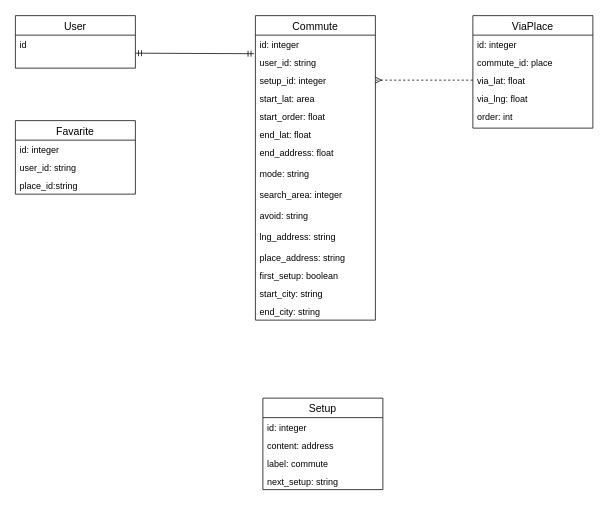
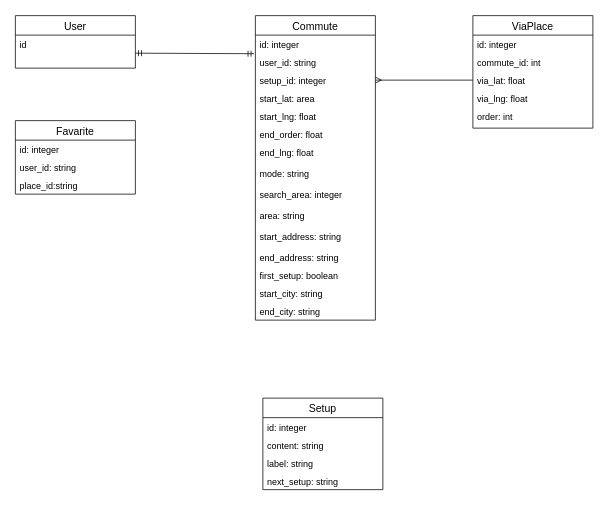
  <mxCell id="0" />
  <mxCell id="1" parent="0" />
  <mxCell id="2" value="User" style="swimlane;fontStyle=0;childLayout=stackLayout;horizontal=1;startSize=26;horizontalStack=0;resizeParent=1;resizeParentMax=0;resizeLast=0;collapsible=1;marginBottom=0;align=center;fontSize=14;" vertex="1" parent="1"><mxGeometry x="20" y="20" width="160" height="70" as="geometry" /></mxCell>
  <mxCell id="3" value="id" style="text;strokeColor=none;fillColor=none;spacingLeft=4;spacingRight=4;overflow=hidden;rotatable=0;points=[[0,0.5],[1,0.5]];portConstraint=eastwest;fontSize=12;" vertex="1" parent="2"><mxGeometry y="26" width="160" height="44" as="geometry" /></mxCell>
  <mxCell id="4" value="Commute" style="swimlane;fontStyle=0;childLayout=stackLayout;horizontal=1;startSize=26;horizontalStack=0;resizeParent=1;resizeParentMax=0;resizeLast=0;collapsible=1;marginBottom=0;align=center;fontSize=14;" vertex="1" parent="1"><mxGeometry x="340" y="20" width="160" height="406" as="geometry" /></mxCell>
  <mxCell id="5" value="id: integer&#10;" style="text;strokeColor=none;fillColor=none;spacingLeft=4;spacingRight=4;overflow=hidden;rotatable=0;points=[[0,0.5],[1,0.5]];portConstraint=eastwest;fontSize=12;" vertex="1" parent="4"><mxGeometry y="26" width="160" height="24" as="geometry" /></mxCell>
  <mxCell id="6" value="user_id: string" style="text;strokeColor=none;fillColor=none;spacingLeft=4;spacingRight=4;overflow=hidden;rotatable=0;points=[[0,0.5],[1,0.5]];portConstraint=eastwest;fontSize=12;" vertex="1" parent="4"><mxGeometry y="50" width="160" height="24" as="geometry" /></mxCell>
  <mxCell id="7" value="setup_id: integer" style="text;strokeColor=none;fillColor=none;spacingLeft=4;spacingRight=4;overflow=hidden;rotatable=0;points=[[0,0.5],[1,0.5]];portConstraint=eastwest;fontSize=12;" vertex="1" parent="4"><mxGeometry y="74" width="160" height="24" as="geometry" /></mxCell>
  <mxCell id="8" value="start_lat: area" style="text;strokeColor=none;fillColor=none;spacingLeft=4;spacingRight=4;overflow=hidden;rotatable=0;points=[[0,0.5],[1,0.5]];portConstraint=eastwest;fontSize=12;" vertex="1" parent="4"><mxGeometry y="98" width="160" height="24" as="geometry" /></mxCell>
- <mxCell id="9" value="start_order: float" style="text;strokeColor=none;fillColor=none;spacingLeft=4;spacingRight=4;overflow=hidden;rotatable=0;points=[[0,0.5],[1,0.5]];portConstraint=eastwest;fontSize=12;" vertex="1" parent="4"><mxGeometry y="122" width="160" height="24" as="geometry" /></mxCell>
- <mxCell id="10" value="end_lat: float" style="text;strokeColor=none;fillColor=none;spacingLeft=4;spacingRight=4;overflow=hidden;rotatable=0;points=[[0,0.5],[1,0.5]];portConstraint=eastwest;fontSize=12;" vertex="1" parent="4"><mxGeometry y="146" width="160" height="24" as="geometry" /></mxCell>
- <mxCell id="11" value="end_address: float" style="text;strokeColor=none;fillColor=none;spacingLeft=4;spacingRight=4;overflow=hidden;rotatable=0;points=[[0,0.5],[1,0.5]];portConstraint=eastwest;fontSize=12;" vertex="1" parent="4"><mxGeometry y="170" width="160" height="28" as="geometry" /></mxCell>
+ <mxCell id="9" value="start_lng: float" style="text;strokeColor=none;fillColor=none;spacingLeft=4;spacingRight=4;overflow=hidden;rotatable=0;points=[[0,0.5],[1,0.5]];portConstraint=eastwest;fontSize=12;" vertex="1" parent="4"><mxGeometry y="122" width="160" height="24" as="geometry" /></mxCell>
+ <mxCell id="10" value="end_order: float" style="text;strokeColor=none;fillColor=none;spacingLeft=4;spacingRight=4;overflow=hidden;rotatable=0;points=[[0,0.5],[1,0.5]];portConstraint=eastwest;fontSize=12;" vertex="1" parent="4"><mxGeometry y="146" width="160" height="24" as="geometry" /></mxCell>
+ <mxCell id="11" value="end_lng: float" style="text;strokeColor=none;fillColor=none;spacingLeft=4;spacingRight=4;overflow=hidden;rotatable=0;points=[[0,0.5],[1,0.5]];portConstraint=eastwest;fontSize=12;" vertex="1" parent="4"><mxGeometry y="170" width="160" height="28" as="geometry" /></mxCell>
  <mxCell id="12" value="mode: string" style="text;strokeColor=none;fillColor=none;spacingLeft=4;spacingRight=4;overflow=hidden;rotatable=0;points=[[0,0.5],[1,0.5]];portConstraint=eastwest;fontSize=12;" vertex="1" parent="4"><mxGeometry y="198" width="160" height="28" as="geometry" /></mxCell>
  <mxCell id="13" value="search_area: integer" style="text;strokeColor=none;fillColor=none;spacingLeft=4;spacingRight=4;overflow=hidden;rotatable=0;points=[[0,0.5],[1,0.5]];portConstraint=eastwest;fontSize=12;" vertex="1" parent="4"><mxGeometry y="226" width="160" height="28" as="geometry" /></mxCell>
- <mxCell id="14" value="avoid: string" style="text;strokeColor=none;fillColor=none;spacingLeft=4;spacingRight=4;overflow=hidden;rotatable=0;points=[[0,0.5],[1,0.5]];portConstraint=eastwest;fontSize=12;" vertex="1" parent="4"><mxGeometry y="254" width="160" height="28" as="geometry" /></mxCell>
- <mxCell id="15" value="lng_address: string" style="text;strokeColor=none;fillColor=none;spacingLeft=4;spacingRight=4;overflow=hidden;rotatable=0;points=[[0,0.5],[1,0.5]];portConstraint=eastwest;fontSize=12;" vertex="1" parent="4"><mxGeometry y="282" width="160" height="28" as="geometry" /></mxCell>
- <mxCell id="16" value="place_address: string" style="text;strokeColor=none;fillColor=none;spacingLeft=4;spacingRight=4;overflow=hidden;rotatable=0;points=[[0,0.5],[1,0.5]];portConstraint=eastwest;fontSize=12;" vertex="1" parent="4"><mxGeometry y="310" width="160" height="24" as="geometry" /></mxCell>
+ <mxCell id="14" value="area: string" style="text;strokeColor=none;fillColor=none;spacingLeft=4;spacingRight=4;overflow=hidden;rotatable=0;points=[[0,0.5],[1,0.5]];portConstraint=eastwest;fontSize=12;" vertex="1" parent="4"><mxGeometry y="254" width="160" height="28" as="geometry" /></mxCell>
+ <mxCell id="15" value="start_address: string" style="text;strokeColor=none;fillColor=none;spacingLeft=4;spacingRight=4;overflow=hidden;rotatable=0;points=[[0,0.5],[1,0.5]];portConstraint=eastwest;fontSize=12;" vertex="1" parent="4"><mxGeometry y="282" width="160" height="28" as="geometry" /></mxCell>
+ <mxCell id="16" value="end_address: string" style="text;strokeColor=none;fillColor=none;spacingLeft=4;spacingRight=4;overflow=hidden;rotatable=0;points=[[0,0.5],[1,0.5]];portConstraint=eastwest;fontSize=12;" vertex="1" parent="4"><mxGeometry y="310" width="160" height="24" as="geometry" /></mxCell>
  <mxCell id="17" value="first_setup: boolean" style="text;strokeColor=none;fillColor=none;spacingLeft=4;spacingRight=4;overflow=hidden;rotatable=0;points=[[0,0.5],[1,0.5]];portConstraint=eastwest;fontSize=12;" vertex="1" parent="4"><mxGeometry y="334" width="160" height="24" as="geometry" /></mxCell>
  <mxCell id="18" value="start_city: string" style="text;strokeColor=none;fillColor=none;spacingLeft=4;spacingRight=4;overflow=hidden;rotatable=0;points=[[0,0.5],[1,0.5]];portConstraint=eastwest;fontSize=12;" vertex="1" parent="4"><mxGeometry y="358" width="160" height="24" as="geometry" /></mxCell>
  <mxCell id="19" value="end_city: string" style="text;strokeColor=none;fillColor=none;spacingLeft=4;spacingRight=4;overflow=hidden;rotatable=0;points=[[0,0.5],[1,0.5]];portConstraint=eastwest;fontSize=12;" vertex="1" parent="4"><mxGeometry y="382" width="160" height="24" as="geometry" /></mxCell>
  <mxCell id="20" value="" style="fontSize=12;html=1;endArrow=ERmandOne;startArrow=ERmandOne;rounded=0;exitX=1.001;exitY=0.547;exitDx=0;exitDy=0;exitPerimeter=0;entryX=-0.011;entryY=1.033;entryDx=0;entryDy=0;entryPerimeter=0;" edge="1" parent="1" source="3" target="5"><mxGeometry width="100" height="100" relative="1" as="geometry"><mxPoint x="170" y="190" as="sourcePoint" /><mxPoint x="290" y="100" as="targetPoint" /></mxGeometry></mxCell>
  <mxCell id="21" value="Favarite" style="swimlane;fontStyle=0;childLayout=stackLayout;horizontal=1;startSize=26;horizontalStack=0;resizeParent=1;resizeParentMax=0;resizeLast=0;collapsible=1;marginBottom=0;align=center;fontSize=14;" vertex="1" parent="1"><mxGeometry x="20" y="160" width="160" height="98" as="geometry" /></mxCell>
  <mxCell id="22" value="id: integer&#10;" style="text;strokeColor=none;fillColor=none;spacingLeft=4;spacingRight=4;overflow=hidden;rotatable=0;points=[[0,0.5],[1,0.5]];portConstraint=eastwest;fontSize=12;" vertex="1" parent="21"><mxGeometry y="26" width="160" height="24" as="geometry" /></mxCell>
  <mxCell id="23" value="user_id: string" style="text;strokeColor=none;fillColor=none;spacingLeft=4;spacingRight=4;overflow=hidden;rotatable=0;points=[[0,0.5],[1,0.5]];portConstraint=eastwest;fontSize=12;" vertex="1" parent="21"><mxGeometry y="50" width="160" height="24" as="geometry" /></mxCell>
  <mxCell id="24" value="place_id:string" style="text;strokeColor=none;fillColor=none;spacingLeft=4;spacingRight=4;overflow=hidden;rotatable=0;points=[[0,0.5],[1,0.5]];portConstraint=eastwest;fontSize=12;" vertex="1" parent="21"><mxGeometry y="74" width="160" height="24" as="geometry" /></mxCell>
  <mxCell id="25" value="ViaPlace" style="swimlane;fontStyle=0;childLayout=stackLayout;horizontal=1;startSize=26;horizontalStack=0;resizeParent=1;resizeParentMax=0;resizeLast=0;collapsible=1;marginBottom=0;align=center;fontSize=14;" vertex="1" parent="1"><mxGeometry x="630" y="20" width="160" height="150" as="geometry" /></mxCell>
  <mxCell id="26" value="id: integer&#10;" style="text;strokeColor=none;fillColor=none;spacingLeft=4;spacingRight=4;overflow=hidden;rotatable=0;points=[[0,0.5],[1,0.5]];portConstraint=eastwest;fontSize=12;" vertex="1" parent="25"><mxGeometry y="26" width="160" height="24" as="geometry" /></mxCell>
- <mxCell id="27" value="commute_id: place" style="text;strokeColor=none;fillColor=none;spacingLeft=4;spacingRight=4;overflow=hidden;rotatable=0;points=[[0,0.5],[1,0.5]];portConstraint=eastwest;fontSize=12;" vertex="1" parent="25"><mxGeometry y="50" width="160" height="24" as="geometry" /></mxCell>
+ <mxCell id="27" value="commute_id: int" style="text;strokeColor=none;fillColor=none;spacingLeft=4;spacingRight=4;overflow=hidden;rotatable=0;points=[[0,0.5],[1,0.5]];portConstraint=eastwest;fontSize=12;" vertex="1" parent="25"><mxGeometry y="50" width="160" height="24" as="geometry" /></mxCell>
  <mxCell id="28" value="via_lat: float" style="text;strokeColor=none;fillColor=none;spacingLeft=4;spacingRight=4;overflow=hidden;rotatable=0;points=[[0,0.5],[1,0.5]];portConstraint=eastwest;fontSize=12;" vertex="1" parent="25"><mxGeometry y="74" width="160" height="24" as="geometry" /></mxCell>
  <mxCell id="29" value="via_lng: float" style="text;strokeColor=none;fillColor=none;spacingLeft=4;spacingRight=4;overflow=hidden;rotatable=0;points=[[0,0.5],[1,0.5]];portConstraint=eastwest;fontSize=12;" vertex="1" parent="25"><mxGeometry y="98" width="160" height="24" as="geometry" /></mxCell>
  <mxCell id="30" value="order: int" style="text;strokeColor=none;fillColor=none;spacingLeft=4;spacingRight=4;overflow=hidden;rotatable=0;points=[[0,0.5],[1,0.5]];portConstraint=eastwest;fontSize=12;" vertex="1" parent="25"><mxGeometry y="122" width="160" height="28" as="geometry" /></mxCell>
  <mxCell id="31" value="Setup" style="swimlane;fontStyle=0;childLayout=stackLayout;horizontal=1;startSize=26;horizontalStack=0;resizeParent=1;resizeParentMax=0;resizeLast=0;collapsible=1;marginBottom=0;align=center;fontSize=14;" vertex="1" parent="1"><mxGeometry x="350" y="530" width="160" height="122" as="geometry" /></mxCell>
  <mxCell id="32" value="id: integer&#10;" style="text;strokeColor=none;fillColor=none;spacingLeft=4;spacingRight=4;overflow=hidden;rotatable=0;points=[[0,0.5],[1,0.5]];portConstraint=eastwest;fontSize=12;" vertex="1" parent="31"><mxGeometry y="26" width="160" height="24" as="geometry" /></mxCell>
- <mxCell id="33" value="content: address" style="text;strokeColor=none;fillColor=none;spacingLeft=4;spacingRight=4;overflow=hidden;rotatable=0;points=[[0,0.5],[1,0.5]];portConstraint=eastwest;fontSize=12;" vertex="1" parent="31"><mxGeometry y="50" width="160" height="24" as="geometry" /></mxCell>
- <mxCell id="34" value="label: commute" style="text;strokeColor=none;fillColor=none;spacingLeft=4;spacingRight=4;overflow=hidden;rotatable=0;points=[[0,0.5],[1,0.5]];portConstraint=eastwest;fontSize=12;" vertex="1" parent="31"><mxGeometry y="74" width="160" height="24" as="geometry" /></mxCell>
+ <mxCell id="33" value="content: string" style="text;strokeColor=none;fillColor=none;spacingLeft=4;spacingRight=4;overflow=hidden;rotatable=0;points=[[0,0.5],[1,0.5]];portConstraint=eastwest;fontSize=12;" vertex="1" parent="31"><mxGeometry y="50" width="160" height="24" as="geometry" /></mxCell>
+ <mxCell id="34" value="label: string" style="text;strokeColor=none;fillColor=none;spacingLeft=4;spacingRight=4;overflow=hidden;rotatable=0;points=[[0,0.5],[1,0.5]];portConstraint=eastwest;fontSize=12;" vertex="1" parent="31"><mxGeometry y="74" width="160" height="24" as="geometry" /></mxCell>
  <mxCell id="35" value="next_setup: string" style="text;strokeColor=none;fillColor=none;spacingLeft=4;spacingRight=4;overflow=hidden;rotatable=0;points=[[0,0.5],[1,0.5]];portConstraint=eastwest;fontSize=12;" vertex="1" parent="31"><mxGeometry y="98" width="160" height="24" as="geometry" /></mxCell>
- <mxCell id="36" value="" style="fontSize=12;html=1;endArrow=ERmany;rounded=0;entryX=1;entryY=0.5;entryDx=0;entryDy=0;exitX=0;exitY=0.5;exitDx=0;exitDy=0;dashed=1;" edge="1" parent="1" source="28" target="7"><mxGeometry width="100" height="100" relative="1" as="geometry"><mxPoint x="430" y="280" as="sourcePoint" /><mxPoint x="530" y="180" as="targetPoint" /></mxGeometry></mxCell>
+ <mxCell id="36" value="" style="fontSize=12;html=1;endArrow=ERmany;rounded=0;entryX=1;entryY=0.5;entryDx=0;entryDy=0;exitX=0;exitY=0.5;exitDx=0;exitDy=0;" edge="1" parent="1" source="28" target="7"><mxGeometry width="100" height="100" relative="1" as="geometry"><mxPoint x="430" y="280" as="sourcePoint" /><mxPoint x="530" y="180" as="targetPoint" /></mxGeometry></mxCell>
